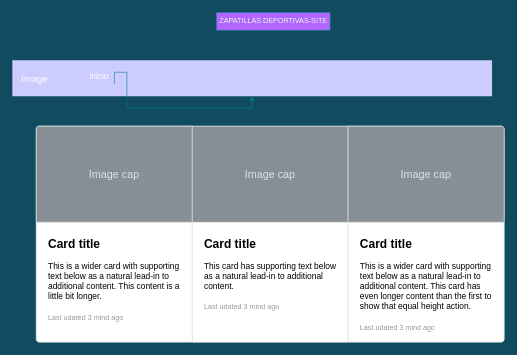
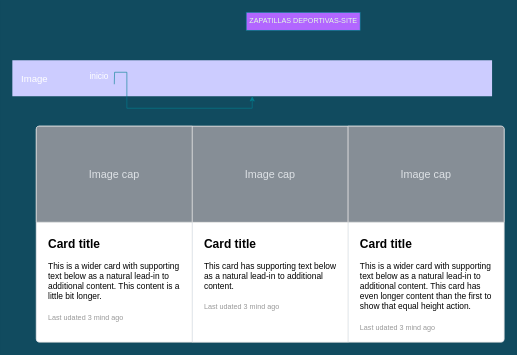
  <mxCell id="0" style=";html=1;" />
  <mxCell id="1" style=";html=1;" parent="0" />
- <mxCell id="2" value="ZAPATILLAS DEPORTIVAS-SITE" style="text;html=1;align=center;verticalAlign=middle;resizable=0;points=[];autosize=1;strokeColor=#028090;fillColor=#B266FF;fontColor=#E4FDE1;" vertex="1" parent="1"><mxGeometry x="360" y="20" width="190" height="30" as="geometry" /></mxCell>
+ <mxCell id="2" value="ZAPATILLAS DEPORTIVAS-SITE" style="text;html=1;align=center;verticalAlign=middle;resizable=0;points=[];autosize=1;strokeColor=#028090;fillColor=#B266FF;fontColor=#E4FDE1;" vertex="1" parent="1"><mxGeometry x="410" y="20" width="190" height="30" as="geometry" /></mxCell>
  <mxCell id="3" value="" style="html=1;shadow=0;dashed=0;shape=mxgraph.bootstrap.rrect;rSize=5;strokeColor=#DFDFDF;html=1;whiteSpace=wrap;fillColor=#66B2FF;fontColor=#E4FDE1;" vertex="1" parent="1"><mxGeometry x="60" y="210" width="780" height="360" as="geometry" /></mxCell>
  <mxCell id="4" value="&lt;b&gt;&lt;font style=&quot;font-size: 20px&quot;&gt;Card title&lt;/font&gt;&lt;/b&gt;&lt;br&gt;&lt;br&gt;This is a wider card with supporting text below as a natural lead-in to additional content. This content is a little bit longer.&lt;br&gt;&lt;br&gt;&lt;font color=&quot;#999999&quot; style=&quot;font-size: 12px&quot;&gt;Last udated 3 mind ago&lt;/font&gt;" style="html=1;shadow=0;dashed=0;shape=mxgraph.bootstrap.leftButton;rSize=5;strokeColor=#DFDFDF;html=1;whiteSpace=wrap;fillColor=#ffffff;fontColor=#000000;verticalAlign=top;align=left;spacing=20;spacingBottom=0;fontSize=14;spacingTop=160;" vertex="1" parent="3"><mxGeometry width="260" height="360" relative="1" as="geometry" /></mxCell>
  <mxCell id="5" value="Image cap" style="html=1;shadow=0;dashed=0;shape=mxgraph.basic.corner_round_rect;dx=2;perimeter=none;whiteSpace=wrap;fillColor=#868E96;strokeColor=#DFDFDF;fontColor=#DEE2E6;resizeWidth=1;fontSize=18;" vertex="1" parent="4"><mxGeometry width="260" height="160" relative="1" as="geometry" /></mxCell>
  <mxCell id="6" value="&lt;b&gt;&lt;font style=&quot;font-size: 20px&quot;&gt;Card title&lt;/font&gt;&lt;/b&gt;&lt;br&gt;&lt;br&gt;This card has supporting text below as a natural lead-in to additional content.&lt;br&gt;&lt;br&gt;&lt;font color=&quot;#999999&quot; style=&quot;font-size: 12px&quot;&gt;Last udated 3 mind ago&lt;/font&gt;" style="html=1;shadow=0;dashed=0;strokeColor=#DFDFDF;html=1;whiteSpace=wrap;fillColor=#ffffff;fontColor=#000000;verticalAlign=top;align=left;spacing=20;spacingBottom=0;fontSize=14;spacingTop=160;" vertex="1" parent="3"><mxGeometry width="260" height="360" relative="1" as="geometry"><mxPoint x="260" as="offset" /></mxGeometry></mxCell>
  <mxCell id="7" value="Image cap" style="html=1;shadow=0;dashed=0;perimeter=none;whiteSpace=wrap;fillColor=#868E96;strokeColor=#DFDFDF;fontColor=#DEE2E6;resizeWidth=1;fontSize=18;" vertex="1" parent="6"><mxGeometry width="260" height="160" relative="1" as="geometry" /></mxCell>
  <mxCell id="8" value="&lt;b&gt;&lt;font style=&quot;font-size: 20px&quot;&gt;Card title&lt;/font&gt;&lt;/b&gt;&lt;br&gt;&lt;br&gt;This is a wider card with supporting text below as a natural lead-in to additional content. This card has even longer content than the first to show that equal height action.&lt;br&gt;&lt;br&gt;&lt;font color=&quot;#999999&quot; style=&quot;font-size: 12px&quot;&gt;Last udated 3 mind ago&lt;/font&gt;" style="html=1;shadow=0;dashed=0;shape=mxgraph.bootstrap.rightButton;rSize=5;strokeColor=#DFDFDF;html=1;whiteSpace=wrap;fillColor=#ffffff;fontColor=#000000;verticalAlign=top;align=left;spacing=20;spacingBottom=0;fontSize=14;spacingTop=160;" vertex="1" parent="3"><mxGeometry x="1" width="260" height="360" relative="1" as="geometry"><mxPoint x="-260" as="offset" /></mxGeometry></mxCell>
  <mxCell id="9" value="Image cap" style="html=1;shadow=0;dashed=0;shape=mxgraph.basic.corner_round_rect;dx=2;flipH=1;perimeter=none;whiteSpace=wrap;fillColor=#868E96;strokeColor=#DFDFDF;fontColor=#DEE2E6;resizeWidth=1;fontSize=18;" vertex="1" parent="8"><mxGeometry width="260" height="160" relative="1" as="geometry" /></mxCell>
  <mxCell id="10" value="Image " style="html=1;shadow=0;dashed=0;fillColor=#CCCCFF;strokeColor=none;fontSize=16;fontColor=#ffffff;align=left;spacing=15;" vertex="1" parent="1"><mxGeometry x="20" y="100" width="800" height="60" as="geometry" /></mxCell>
  <mxCell id="11" value="inicio&#10;" style="fillColor=none;strokeColor=none;fontSize=14;fontColor=#ffffff;align=center;" vertex="1" parent="10"><mxGeometry width="70" height="30" relative="1" as="geometry"><mxPoint x="110" y="20" as="offset" /></mxGeometry></mxCell>
  <mxCell id="12" style="edgeStyle=orthogonalEdgeStyle;rounded=0;orthogonalLoop=1;jettySize=auto;html=1;exitX=0;exitY=0.75;exitDx=0;exitDy=0;strokeColor=#028090;fontColor=#E4FDE1;fillColor=#F45B69;" edge="1" parent="10" target="10"><mxGeometry relative="1" as="geometry"><mxPoint x="170" y="40" as="sourcePoint" /></mxGeometry></mxCell>
